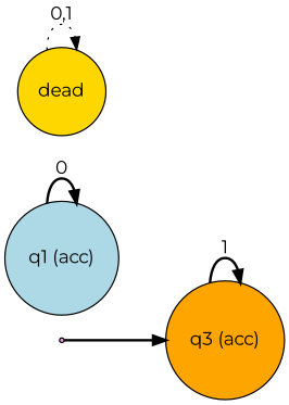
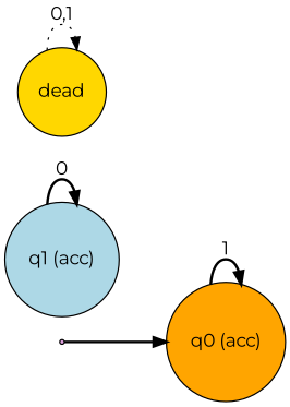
  digraph {
    fontname=Montserrat
    rankdir=LR
    node [fontname=Montserrat shape=circle style=filled]
    edge [fontname=Montserrat style=bold]
    start [fillcolor=plum shape=point]
-   n2 [fillcolor=orange label="q3 (acc)"]
+   n2 [fillcolor=orange label="q0 (acc)"]
    n3 [fillcolor=lightblue label="q1 (acc)"]
    n4 [fillcolor=gold label=dead]
    start -> n2
    n2 -> n2 [label=1]
    n3 -> n3 [label=0]
    n4 -> n4 [label="0,1" style=dotted]
  }
